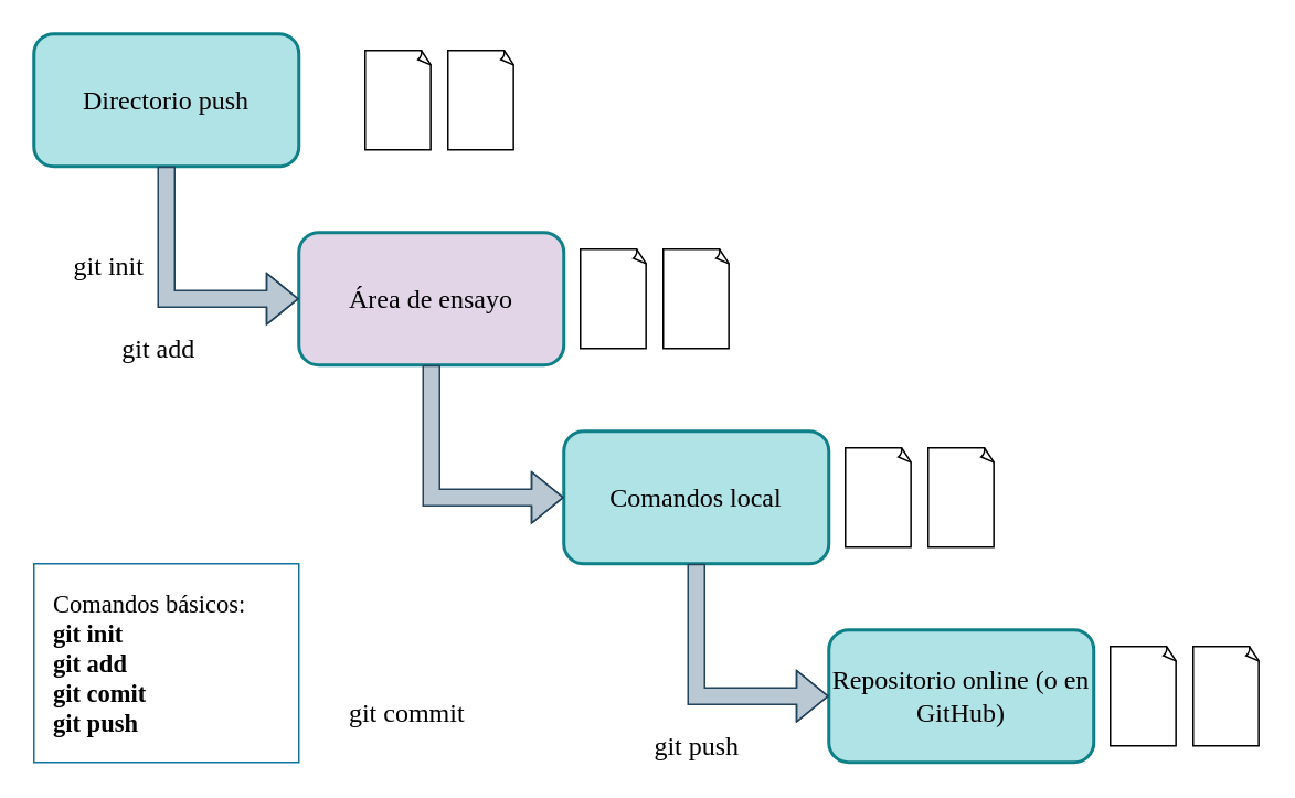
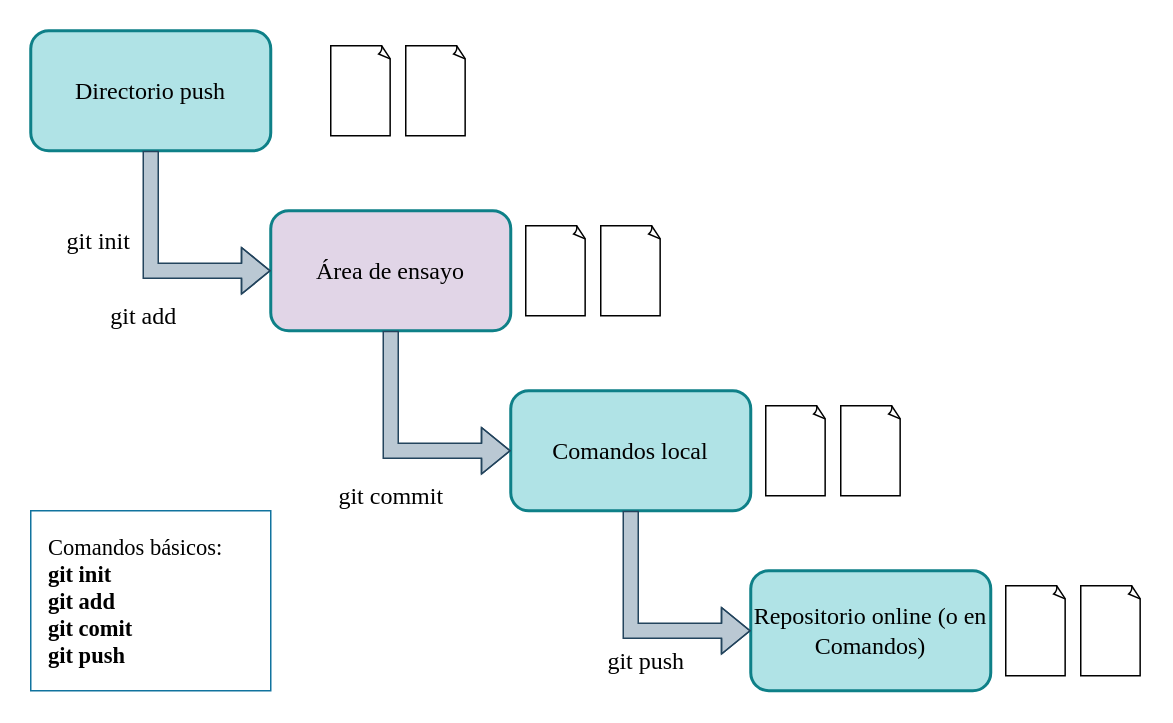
  <mxCell id="0" />
  <mxCell id="1" parent="0" />
  <mxCell id="2" value="&lt;font color=&quot;#000000&quot; style=&quot;font-size: 16px;&quot;&gt;Directorio push&lt;/font&gt;" style="rounded=1;whiteSpace=wrap;html=1;fontSize=16;fillColor=#b0e3e6;strokeColor=#0e8088;strokeWidth=2;fontFamily=Verdana;" vertex="1" parent="1"><mxGeometry x="20" y="20" width="160" height="80" as="geometry" /></mxCell>
  <mxCell id="3" value="&lt;font color=&quot;#000000&quot; style=&quot;font-size: 16px;&quot;&gt;&lt;span style=&quot;font-size: 16px;&quot;&gt;Área de ensayo&lt;/span&gt;&lt;/font&gt;" style="rounded=1;whiteSpace=wrap;html=1;fontSize=16;fillColor=#e1d5e7;strokeColor=#0e8088;strokeWidth=2;fontFamily=Verdana;" vertex="1" parent="1"><mxGeometry x="180" y="140" width="160" height="80" as="geometry" /></mxCell>
  <mxCell id="4" value="&lt;font color=&quot;#000000&quot; style=&quot;font-size: 16px;&quot;&gt;Comandos local&lt;/font&gt;" style="rounded=1;whiteSpace=wrap;html=1;fontSize=16;fillColor=#b0e3e6;strokeColor=#0e8088;strokeWidth=2;fontFamily=Verdana;" vertex="1" parent="1"><mxGeometry x="340" y="260" width="160" height="80" as="geometry" /></mxCell>
- <mxCell id="5" value="&lt;font color=&quot;#000000&quot; style=&quot;font-size: 16px;&quot;&gt;Repositorio online (o en GitHub)&lt;br style=&quot;font-size: 16px;&quot;&gt;&lt;/font&gt;" style="rounded=1;whiteSpace=wrap;html=1;fontSize=16;fillColor=#b0e3e6;strokeColor=#0e8088;strokeWidth=2;fontFamily=Verdana;" vertex="1" parent="1"><mxGeometry x="500" y="380" width="160" height="80" as="geometry" /></mxCell>
+ <mxCell id="5" value="&lt;font color=&quot;#000000&quot; style=&quot;font-size: 16px;&quot;&gt;Repositorio online (o en Comandos)&lt;br style=&quot;font-size: 16px;&quot;&gt;&lt;/font&gt;" style="rounded=1;whiteSpace=wrap;html=1;fontSize=16;fillColor=#b0e3e6;strokeColor=#0e8088;strokeWidth=2;fontFamily=Verdana;" vertex="1" parent="1"><mxGeometry x="500" y="380" width="160" height="80" as="geometry" /></mxCell>
  <mxCell id="6" value="&lt;div style=&quot;text-align: center; font-size: 15px;&quot;&gt;&lt;span style=&quot;background-color: initial; font-size: 15px;&quot;&gt;Comandos básicos:&lt;/span&gt;&lt;/div&gt;&lt;b style=&quot;font-size: 15px;&quot;&gt;git init&lt;br style=&quot;font-size: 15px;&quot;&gt;git add&lt;br style=&quot;font-size: 15px;&quot;&gt;git comit&lt;br style=&quot;font-size: 15px;&quot;&gt;git push&lt;/b&gt;" style="rounded=0;whiteSpace=wrap;html=1;fontSize=15;align=left;spacingLeft=10;fillColor=#ffffff;strokeColor=#10739e;fontFamily=Verdana;" vertex="1" parent="1"><mxGeometry x="20" y="340" width="160" height="120" as="geometry" /></mxCell>
  <mxCell id="7" value="" style="shape=flexArrow;endArrow=classic;html=1;rounded=0;fontSize=18;fontColor=#000000;exitX=0.5;exitY=1;exitDx=0;exitDy=0;entryX=0;entryY=0.5;entryDx=0;entryDy=0;fillColor=#bac8d3;strokeColor=#23445d;" edge="1" parent="1" source="2" target="3"><mxGeometry width="50" height="50" relative="1" as="geometry"><mxPoint x="100" y="170" as="sourcePoint" /><mxPoint x="150" y="120" as="targetPoint" /><Array as="points"><mxPoint x="100" y="180" /></Array></mxGeometry></mxCell>
  <mxCell id="8" value="" style="shape=flexArrow;endArrow=classic;html=1;rounded=0;fontSize=18;fontColor=#000000;exitX=0.5;exitY=1;exitDx=0;exitDy=0;entryX=0;entryY=0.5;entryDx=0;entryDy=0;fillColor=#bac8d3;strokeColor=#23445d;" edge="1" parent="1"><mxGeometry width="50" height="50" relative="1" as="geometry"><mxPoint x="260" y="220" as="sourcePoint" /><mxPoint x="340" y="300" as="targetPoint" /><Array as="points"><mxPoint x="260" y="300" /></Array></mxGeometry></mxCell>
  <mxCell id="9" value="" style="shape=flexArrow;endArrow=classic;html=1;rounded=0;fontSize=18;fontColor=#000000;exitX=0.5;exitY=1;exitDx=0;exitDy=0;entryX=0;entryY=0.5;entryDx=0;entryDy=0;fillColor=#bac8d3;strokeColor=#23445d;" edge="1" parent="1"><mxGeometry width="50" height="50" relative="1" as="geometry"><mxPoint x="420" y="340" as="sourcePoint" /><mxPoint x="500" y="420" as="targetPoint" /><Array as="points"><mxPoint x="420" y="420" /></Array></mxGeometry></mxCell>
  <mxCell id="10" value="git add" style="text;html=1;align=center;verticalAlign=middle;resizable=0;points=[];autosize=1;strokeColor=none;fillColor=none;fontSize=16;fontFamily=Verdana;fontColor=#000000;" vertex="1" parent="1"><mxGeometry x="60" y="200" width="70" height="20" as="geometry" /></mxCell>
- <mxCell id="11" value="git commit" style="text;html=1;align=center;verticalAlign=middle;resizable=0;points=[];autosize=1;strokeColor=none;fillColor=none;fontSize=16;fontFamily=Verdana;fontColor=#000000;" vertex="1" parent="1"><mxGeometry x="195" y="420" width="100" height="20" as="geometry" /></mxCell>
- <mxCell id="12" value="git push" style="text;html=1;align=center;verticalAlign=middle;resizable=0;points=[];autosize=1;strokeColor=none;fillColor=none;fontSize=16;fontFamily=Verdana;fontColor=#000000;" vertex="1" parent="1"><mxGeometry x="380" y="440" width="80" height="20" as="geometry" /></mxCell>
+ <mxCell id="11" value="git commit" style="text;html=1;align=center;verticalAlign=middle;resizable=0;points=[];autosize=1;strokeColor=none;fillColor=none;fontSize=16;fontFamily=Verdana;fontColor=#000000;" vertex="1" parent="1"><mxGeometry x="210" y="320" width="100" height="20" as="geometry" /></mxCell>
+ <mxCell id="12" value="git push" style="text;html=1;align=center;verticalAlign=middle;resizable=0;points=[];autosize=1;strokeColor=none;fillColor=none;fontSize=16;fontFamily=Verdana;fontColor=#000000;" vertex="1" parent="1"><mxGeometry x="390" y="430" width="80" height="20" as="geometry" /></mxCell>
  <mxCell id="13" value="git init" style="text;html=1;align=center;verticalAlign=middle;resizable=0;points=[];autosize=1;strokeColor=none;fillColor=none;fontSize=16;fontFamily=Verdana;fontColor=#000000;" vertex="1" parent="1"><mxGeometry x="30" y="150" width="70" height="20" as="geometry" /></mxCell>
  <mxCell id="14" value="" style="whiteSpace=wrap;html=1;shape=mxgraph.basic.document;fontFamily=Verdana;fontSize=16;fontColor=#000000;strokeWidth=1;" vertex="1" parent="1"><mxGeometry x="220" y="30" width="40" height="60" as="geometry" /></mxCell>
  <mxCell id="15" value="" style="whiteSpace=wrap;html=1;shape=mxgraph.basic.document;fontFamily=Verdana;fontSize=16;fontColor=#000000;strokeWidth=1;" vertex="1" parent="1"><mxGeometry x="270" y="30" width="40" height="60" as="geometry" /></mxCell>
  <mxCell id="16" value="" style="whiteSpace=wrap;html=1;shape=mxgraph.basic.document;fontFamily=Verdana;fontSize=16;fontColor=#000000;strokeWidth=1;" vertex="1" parent="1"><mxGeometry x="350" y="150" width="40" height="60" as="geometry" /></mxCell>
  <mxCell id="17" value="" style="whiteSpace=wrap;html=1;shape=mxgraph.basic.document;fontFamily=Verdana;fontSize=16;fontColor=#000000;strokeWidth=1;" vertex="1" parent="1"><mxGeometry x="400" y="150" width="40" height="60" as="geometry" /></mxCell>
  <mxCell id="18" value="" style="whiteSpace=wrap;html=1;shape=mxgraph.basic.document;fontFamily=Verdana;fontSize=16;fontColor=#000000;strokeWidth=1;" vertex="1" parent="1"><mxGeometry x="510" y="270" width="40" height="60" as="geometry" /></mxCell>
  <mxCell id="19" value="" style="whiteSpace=wrap;html=1;shape=mxgraph.basic.document;fontFamily=Verdana;fontSize=16;fontColor=#000000;strokeWidth=1;" vertex="1" parent="1"><mxGeometry x="560" y="270" width="40" height="60" as="geometry" /></mxCell>
  <mxCell id="20" value="" style="whiteSpace=wrap;html=1;shape=mxgraph.basic.document;fontFamily=Verdana;fontSize=16;fontColor=#000000;strokeWidth=1;" vertex="1" parent="1"><mxGeometry x="670" y="390" width="40" height="60" as="geometry" /></mxCell>
  <mxCell id="21" value="" style="whiteSpace=wrap;html=1;shape=mxgraph.basic.document;fontFamily=Verdana;fontSize=16;fontColor=#000000;strokeWidth=1;" vertex="1" parent="1"><mxGeometry x="720" y="390" width="40" height="60" as="geometry" /></mxCell>
